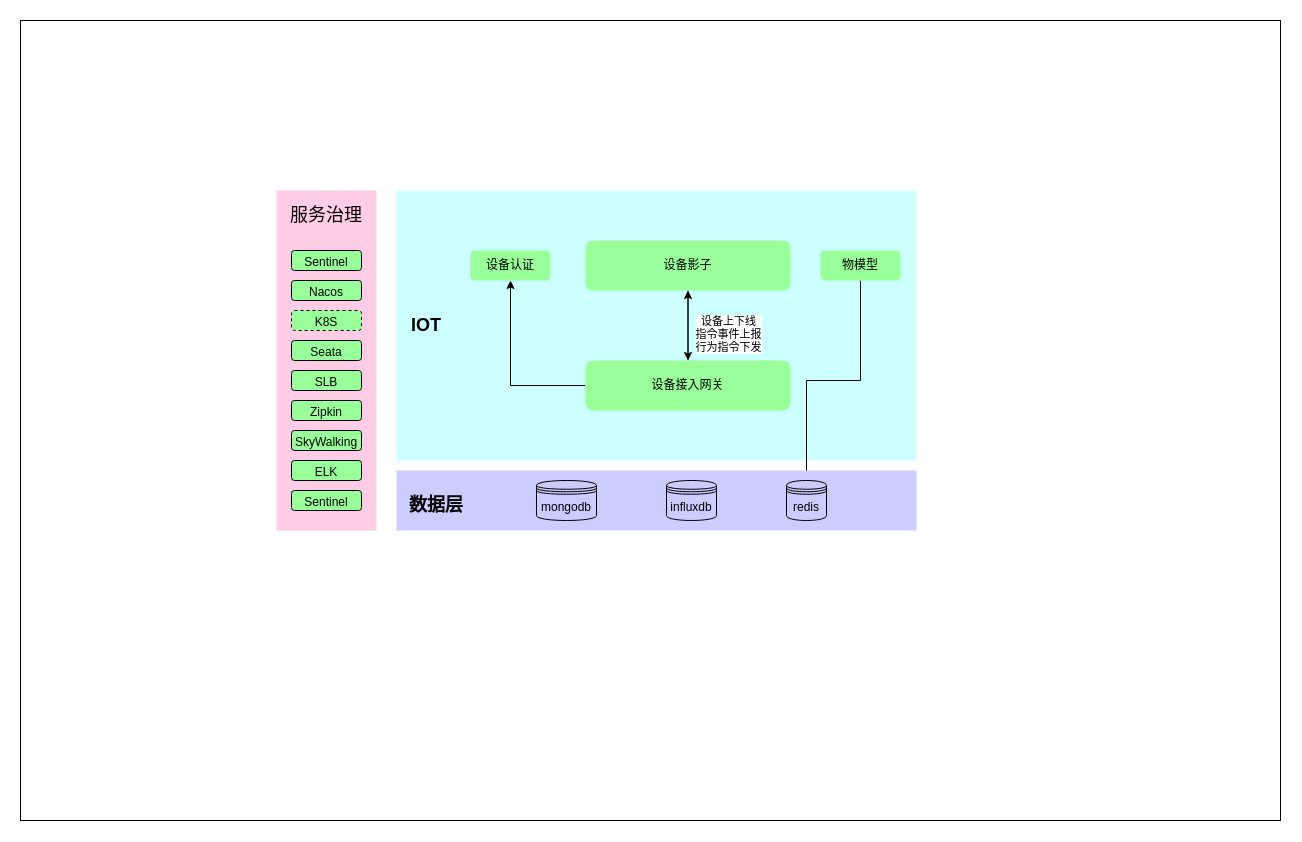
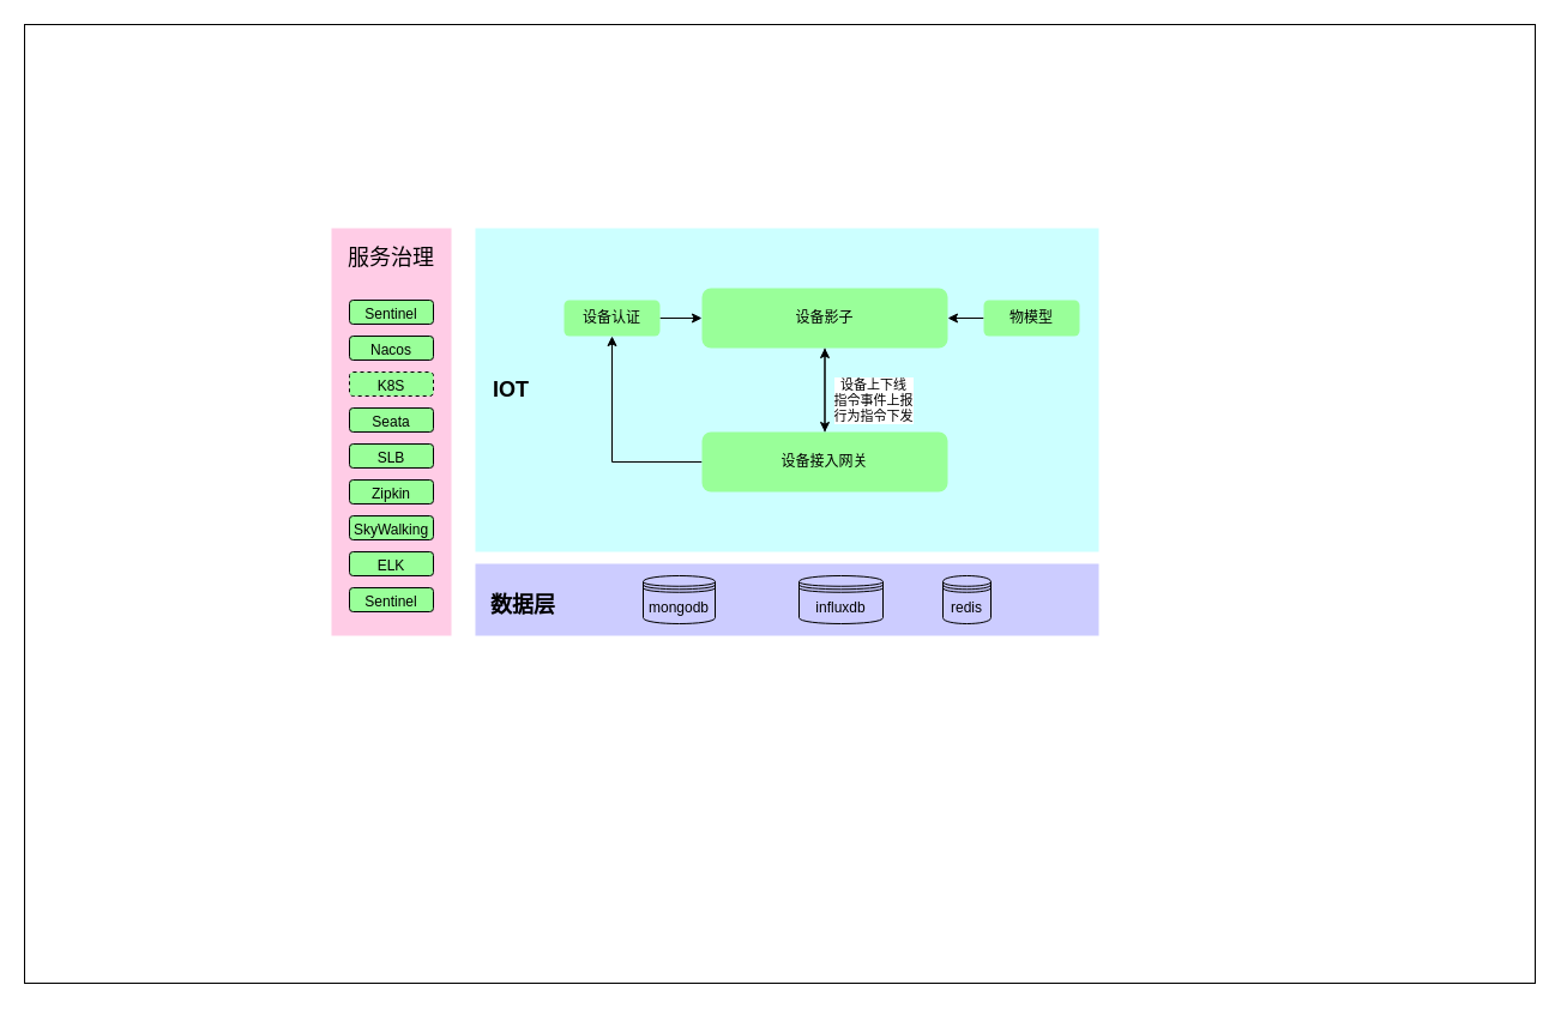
  <mxCell id="0" />
  <mxCell id="1" parent="0" />
  <mxCell id="2" value="" style="rounded=0;whiteSpace=wrap;html=1;" vertex="1" parent="1"><mxGeometry x="20" y="20" width="1260" height="800" as="geometry" /></mxCell>
  <mxCell id="3" value="" style="rounded=0;whiteSpace=wrap;html=1;fillColor=#CCFFFF;strokeColor=none;" vertex="1" parent="1"><mxGeometry x="396" y="190" width="520" height="270" as="geometry" /></mxCell>
  <mxCell id="4" value="" style="edgeStyle=orthogonalEdgeStyle;rounded=0;orthogonalLoop=1;jettySize=auto;html=1;" edge="1" parent="1"><mxGeometry relative="1" as="geometry"><mxPoint x="535" y="350" as="sourcePoint" /></mxGeometry></mxCell>
  <mxCell id="5" value="" style="edgeStyle=orthogonalEdgeStyle;rounded=0;orthogonalLoop=1;jettySize=auto;html=1;" edge="1" parent="1"><mxGeometry relative="1" as="geometry"><mxPoint x="535" y="270" as="sourcePoint" /></mxGeometry></mxCell>
  <mxCell id="6" value="" style="edgeStyle=orthogonalEdgeStyle;rounded=0;orthogonalLoop=1;jettySize=auto;html=1;" edge="1" parent="1"><mxGeometry relative="1" as="geometry"><mxPoint x="535" y="430" as="sourcePoint" /></mxGeometry></mxCell>
  <mxCell id="7" value="" style="edgeStyle=orthogonalEdgeStyle;rounded=0;orthogonalLoop=1;jettySize=auto;html=1;" edge="1" parent="1"><mxGeometry relative="1" as="geometry"><mxPoint x="646" y="80" as="sourcePoint" /></mxGeometry></mxCell>
  <mxCell id="8" value="" style="edgeStyle=orthogonalEdgeStyle;rounded=0;orthogonalLoop=1;jettySize=auto;html=1;" edge="1" parent="1"><mxGeometry relative="1" as="geometry"><mxPoint x="646" y="324" as="sourcePoint" /></mxGeometry></mxCell>
  <mxCell id="9" value="" style="edgeStyle=orthogonalEdgeStyle;rounded=0;orthogonalLoop=1;jettySize=auto;html=1;" edge="1" parent="1"><mxGeometry relative="1" as="geometry"><mxPoint x="646" y="460" as="sourcePoint" /></mxGeometry></mxCell>
  <mxCell id="10" value="" style="edgeStyle=orthogonalEdgeStyle;rounded=0;orthogonalLoop=1;jettySize=auto;html=1;" edge="1" parent="1"><mxGeometry relative="1" as="geometry"><mxPoint x="646" y="200" as="sourcePoint" /></mxGeometry></mxCell>
  <mxCell id="11" style="edgeStyle=orthogonalEdgeStyle;rounded=0;orthogonalLoop=1;jettySize=auto;html=1;entryX=0.5;entryY=1;entryDx=0;entryDy=0;" edge="1" parent="1" source="13" target="15"><mxGeometry relative="1" as="geometry" /></mxCell>
  <mxCell id="12" value="" style="edgeStyle=orthogonalEdgeStyle;rounded=0;orthogonalLoop=1;jettySize=auto;html=1;" edge="1" parent="1" source="13" target="18"><mxGeometry relative="1" as="geometry" /></mxCell>
  <mxCell id="13" value="设备接入网关" style="rounded=1;whiteSpace=wrap;html=1;fillColor=#99FF99;strokeColor=none;" vertex="1" parent="1"><mxGeometry x="585" y="360" width="205" height="50" as="geometry" /></mxCell>
+ <mxCell id="14" style="edgeStyle=orthogonalEdgeStyle;rounded=0;orthogonalLoop=1;jettySize=auto;html=1;entryX=0;entryY=0.5;entryDx=0;entryDy=0;" edge="1" parent="1" source="15" target="18"><mxGeometry relative="1" as="geometry" /></mxCell>
  <mxCell id="15" value="设备认证" style="rounded=1;whiteSpace=wrap;html=1;fillColor=#99FF99;strokeColor=none;" vertex="1" parent="1"><mxGeometry x="470" y="250" width="80" height="30" as="geometry" /></mxCell>
  <mxCell id="16" value="" style="edgeStyle=orthogonalEdgeStyle;rounded=0;orthogonalLoop=1;jettySize=auto;html=1;" edge="1" parent="1" source="18" target="13"><mxGeometry relative="1" as="geometry" /></mxCell>
  <mxCell id="17" value="设备上下线&lt;br&gt;指令事件上报&lt;br&gt;行为指令下发" style="edgeLabel;html=1;align=center;verticalAlign=middle;resizable=0;points=[];fillColor=#CCFFE6;" vertex="1" connectable="0" parent="16"><mxGeometry x="-0.294" y="2" relative="1" as="geometry"><mxPoint x="38" y="18" as="offset" /></mxGeometry></mxCell>
  <mxCell id="18" value="设备影子" style="rounded=1;whiteSpace=wrap;html=1;fillColor=#99FF99;strokeColor=none;" vertex="1" parent="1"><mxGeometry x="585" y="240" width="205" height="50" as="geometry" /></mxCell>
- <mxCell id="19" value="" style="edgeStyle=orthogonalEdgeStyle;rounded=0;orthogonalLoop=1;jettySize=auto;html=1;" edge="1" parent="1" source="20" target="24"><mxGeometry relative="1" as="geometry" /></mxCell>
+ <mxCell id="19" value="" style="edgeStyle=orthogonalEdgeStyle;rounded=0;orthogonalLoop=1;jettySize=auto;html=1;" edge="1" parent="1" source="20" target="18"><mxGeometry relative="1" as="geometry" /></mxCell>
  <mxCell id="20" value="物模型" style="rounded=1;whiteSpace=wrap;html=1;fillColor=#99FF99;strokeColor=none;" vertex="1" parent="1"><mxGeometry x="820" y="250" width="80" height="30" as="geometry" /></mxCell>
  <mxCell id="21" value="" style="rounded=0;whiteSpace=wrap;html=1;fillColor=#CCCCFF;strokeColor=none;" vertex="1" parent="1"><mxGeometry x="396" y="470" width="520" height="60" as="geometry" /></mxCell>
  <mxCell id="22" value="mongodb" style="shape=datastore;whiteSpace=wrap;html=1;fillColor=#CCCCFF;strokeColor=default;" vertex="1" parent="1"><mxGeometry x="536" y="480" width="60" height="40" as="geometry" /></mxCell>
- <mxCell id="23" value="influxdb" style="shape=datastore;whiteSpace=wrap;html=1;fillColor=#CCCCFF;strokeColor=default;" vertex="1" parent="1"><mxGeometry x="666" y="480" width="50" height="40" as="geometry" /></mxCell>
+ <mxCell id="23" value="influxdb" style="shape=datastore;whiteSpace=wrap;html=1;fillColor=#CCCCFF;strokeColor=default;" vertex="1" parent="1"><mxGeometry x="666" y="480" width="70" height="40" as="geometry" /></mxCell>
  <mxCell id="24" value="redis" style="shape=datastore;whiteSpace=wrap;html=1;fillColor=#CCCCFF;strokeColor=default;" vertex="1" parent="1"><mxGeometry x="786" y="480" width="40" height="40" as="geometry" /></mxCell>
  <mxCell id="25" value="&lt;b&gt;&lt;font style=&quot;font-size: 18px;&quot;&gt;数据层&lt;/font&gt;&lt;/b&gt;" style="text;html=1;strokeColor=none;fillColor=none;align=center;verticalAlign=middle;whiteSpace=wrap;rounded=0;" vertex="1" parent="1"><mxGeometry x="406" y="490" width="60" height="30" as="geometry" /></mxCell>
  <mxCell id="26" value="&lt;b&gt;&lt;font style=&quot;font-size: 18px;&quot;&gt;IOT&lt;/font&gt;&lt;/b&gt;" style="text;html=1;strokeColor=none;fillColor=none;align=center;verticalAlign=middle;whiteSpace=wrap;rounded=0;" vertex="1" parent="1"><mxGeometry x="396" y="310" width="60" height="30" as="geometry" /></mxCell>
  <mxCell id="27" value="" style="rounded=0;whiteSpace=wrap;html=1;fontSize=18;strokeColor=none;fillColor=#FFCCE6;" vertex="1" parent="1"><mxGeometry x="276" y="190" width="100" height="340" as="geometry" /></mxCell>
  <mxCell id="28" value="&lt;font style=&quot;font-size: 12px;&quot;&gt;Sentinel&lt;/font&gt;" style="rounded=1;whiteSpace=wrap;html=1;fontSize=18;strokeColor=default;fillColor=#99FF99;" vertex="1" parent="1"><mxGeometry x="291" y="250" width="70" height="20" as="geometry" /></mxCell>
  <mxCell id="29" value="&lt;font style=&quot;font-size: 18px;&quot;&gt;服务治理&lt;/font&gt;" style="text;html=1;strokeColor=none;fillColor=none;align=center;verticalAlign=middle;whiteSpace=wrap;rounded=0;fontSize=12;" vertex="1" parent="1"><mxGeometry x="286" y="200" width="80" height="30" as="geometry" /></mxCell>
  <mxCell id="30" value="&lt;font style=&quot;font-size: 12px;&quot;&gt;Nacos&lt;/font&gt;" style="rounded=1;whiteSpace=wrap;html=1;fontSize=18;strokeColor=default;fillColor=#99FF99;" vertex="1" parent="1"><mxGeometry x="291" y="280" width="70" height="20" as="geometry" /></mxCell>
  <mxCell id="31" value="&lt;font style=&quot;font-size: 12px;&quot;&gt;K8S&lt;/font&gt;" style="rounded=1;whiteSpace=wrap;html=1;fontSize=18;strokeColor=default;fillColor=#99FF99;dashed=1;" vertex="1" parent="1"><mxGeometry x="291" y="310" width="70" height="20" as="geometry" /></mxCell>
  <mxCell id="32" value="&lt;font style=&quot;font-size: 12px;&quot;&gt;Seata&lt;/font&gt;" style="rounded=1;whiteSpace=wrap;html=1;fontSize=18;strokeColor=default;fillColor=#99FF99;" vertex="1" parent="1"><mxGeometry x="291" y="340" width="70" height="20" as="geometry" /></mxCell>
  <mxCell id="33" value="&lt;font style=&quot;font-size: 12px;&quot;&gt;SLB&lt;/font&gt;" style="rounded=1;whiteSpace=wrap;html=1;fontSize=18;strokeColor=default;fillColor=#99FF99;" vertex="1" parent="1"><mxGeometry x="291" y="370" width="70" height="20" as="geometry" /></mxCell>
  <mxCell id="34" value="&lt;font style=&quot;font-size: 12px;&quot;&gt;Zipkin&lt;/font&gt;" style="rounded=1;whiteSpace=wrap;html=1;fontSize=18;strokeColor=default;fillColor=#99FF99;" vertex="1" parent="1"><mxGeometry x="291" y="400" width="70" height="20" as="geometry" /></mxCell>
  <mxCell id="35" value="&lt;span style=&quot;font-size: 12px;&quot;&gt;SkyWalking&lt;/span&gt;" style="rounded=1;whiteSpace=wrap;html=1;fontSize=18;strokeColor=default;fillColor=#99FF99;" vertex="1" parent="1"><mxGeometry x="291" y="430" width="70" height="20" as="geometry" /></mxCell>
  <mxCell id="36" value="&lt;font style=&quot;font-size: 12px;&quot;&gt;ELK&lt;/font&gt;" style="rounded=1;whiteSpace=wrap;html=1;fontSize=18;strokeColor=default;fillColor=#99FF99;" vertex="1" parent="1"><mxGeometry x="291" y="460" width="70" height="20" as="geometry" /></mxCell>
  <mxCell id="37" value="&lt;font style=&quot;font-size: 12px;&quot;&gt;Sentinel&lt;/font&gt;" style="rounded=1;whiteSpace=wrap;html=1;fontSize=18;strokeColor=default;fillColor=#99FF99;" vertex="1" parent="1"><mxGeometry x="291" y="490" width="70" height="20" as="geometry" /></mxCell>
